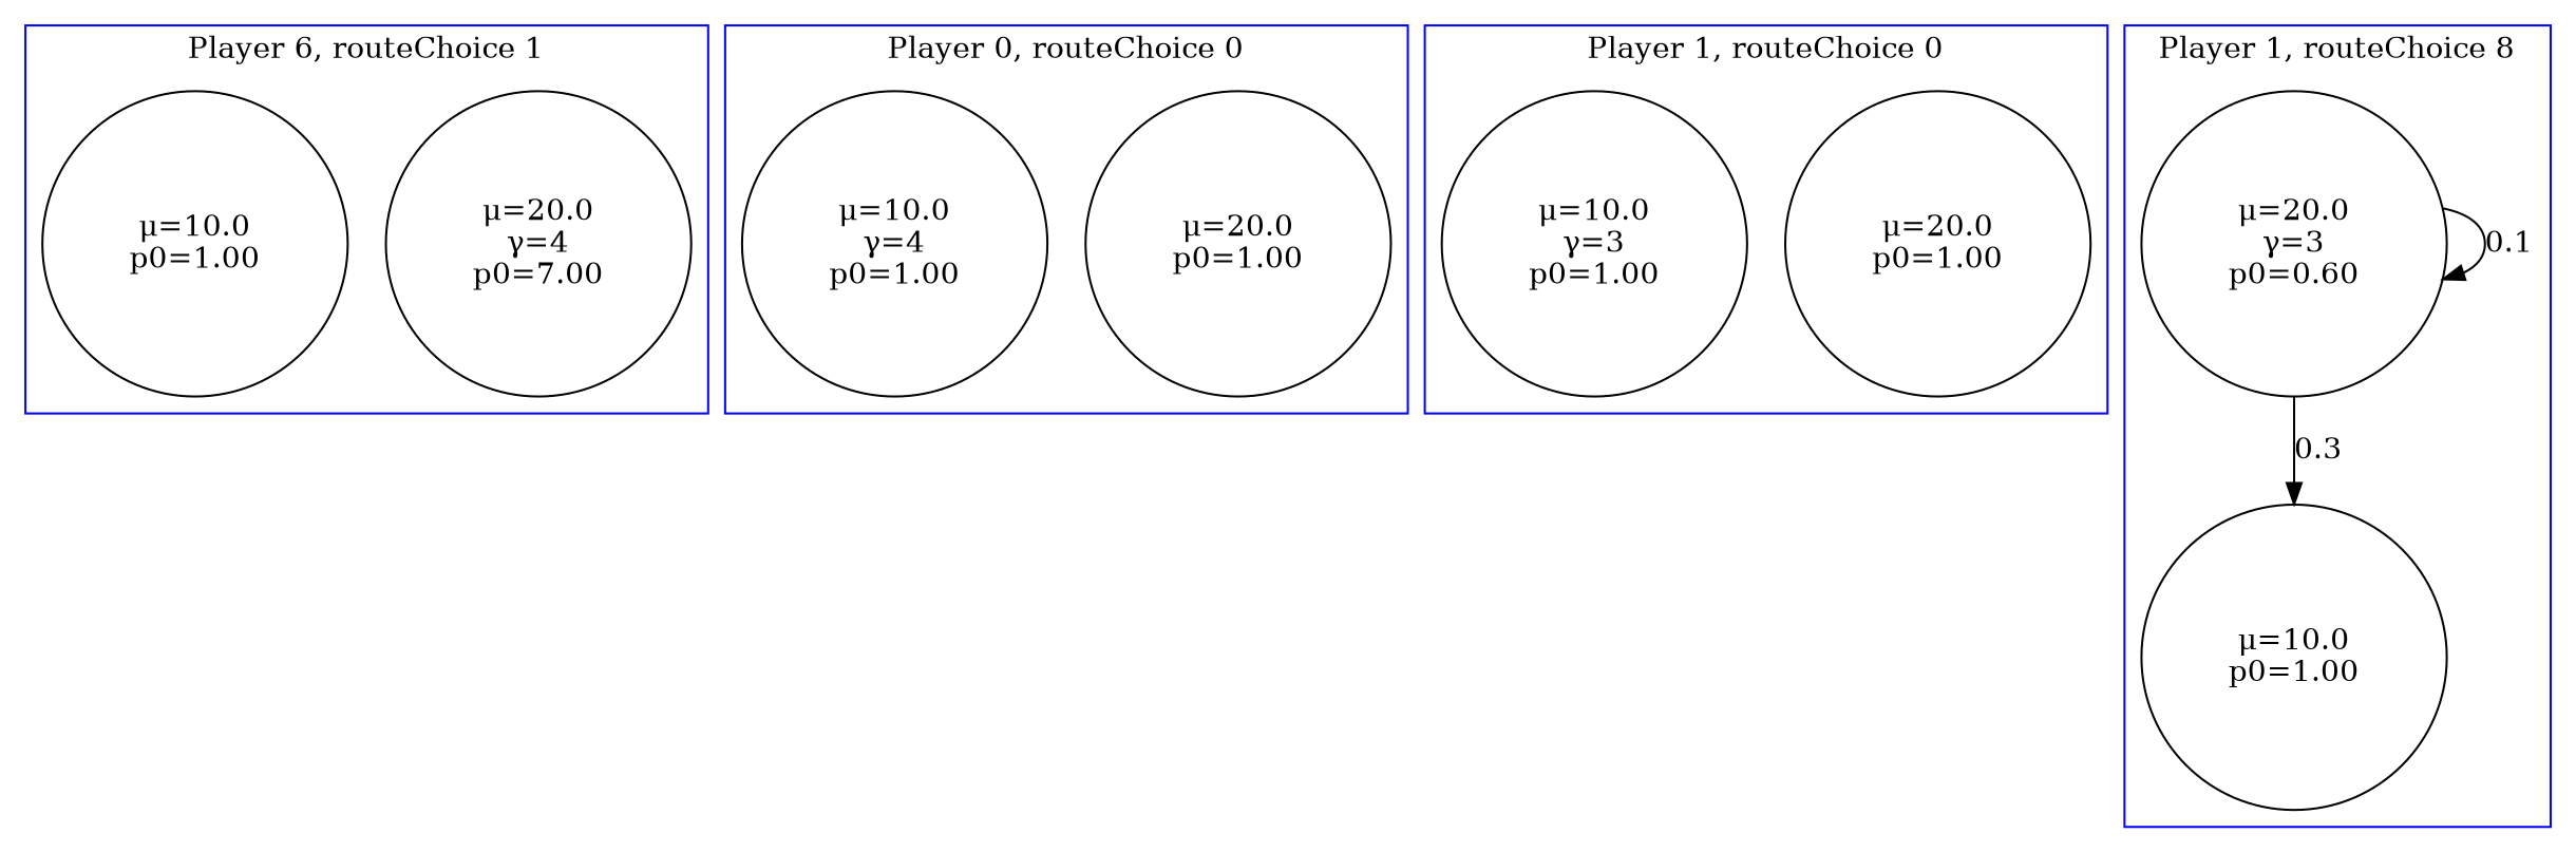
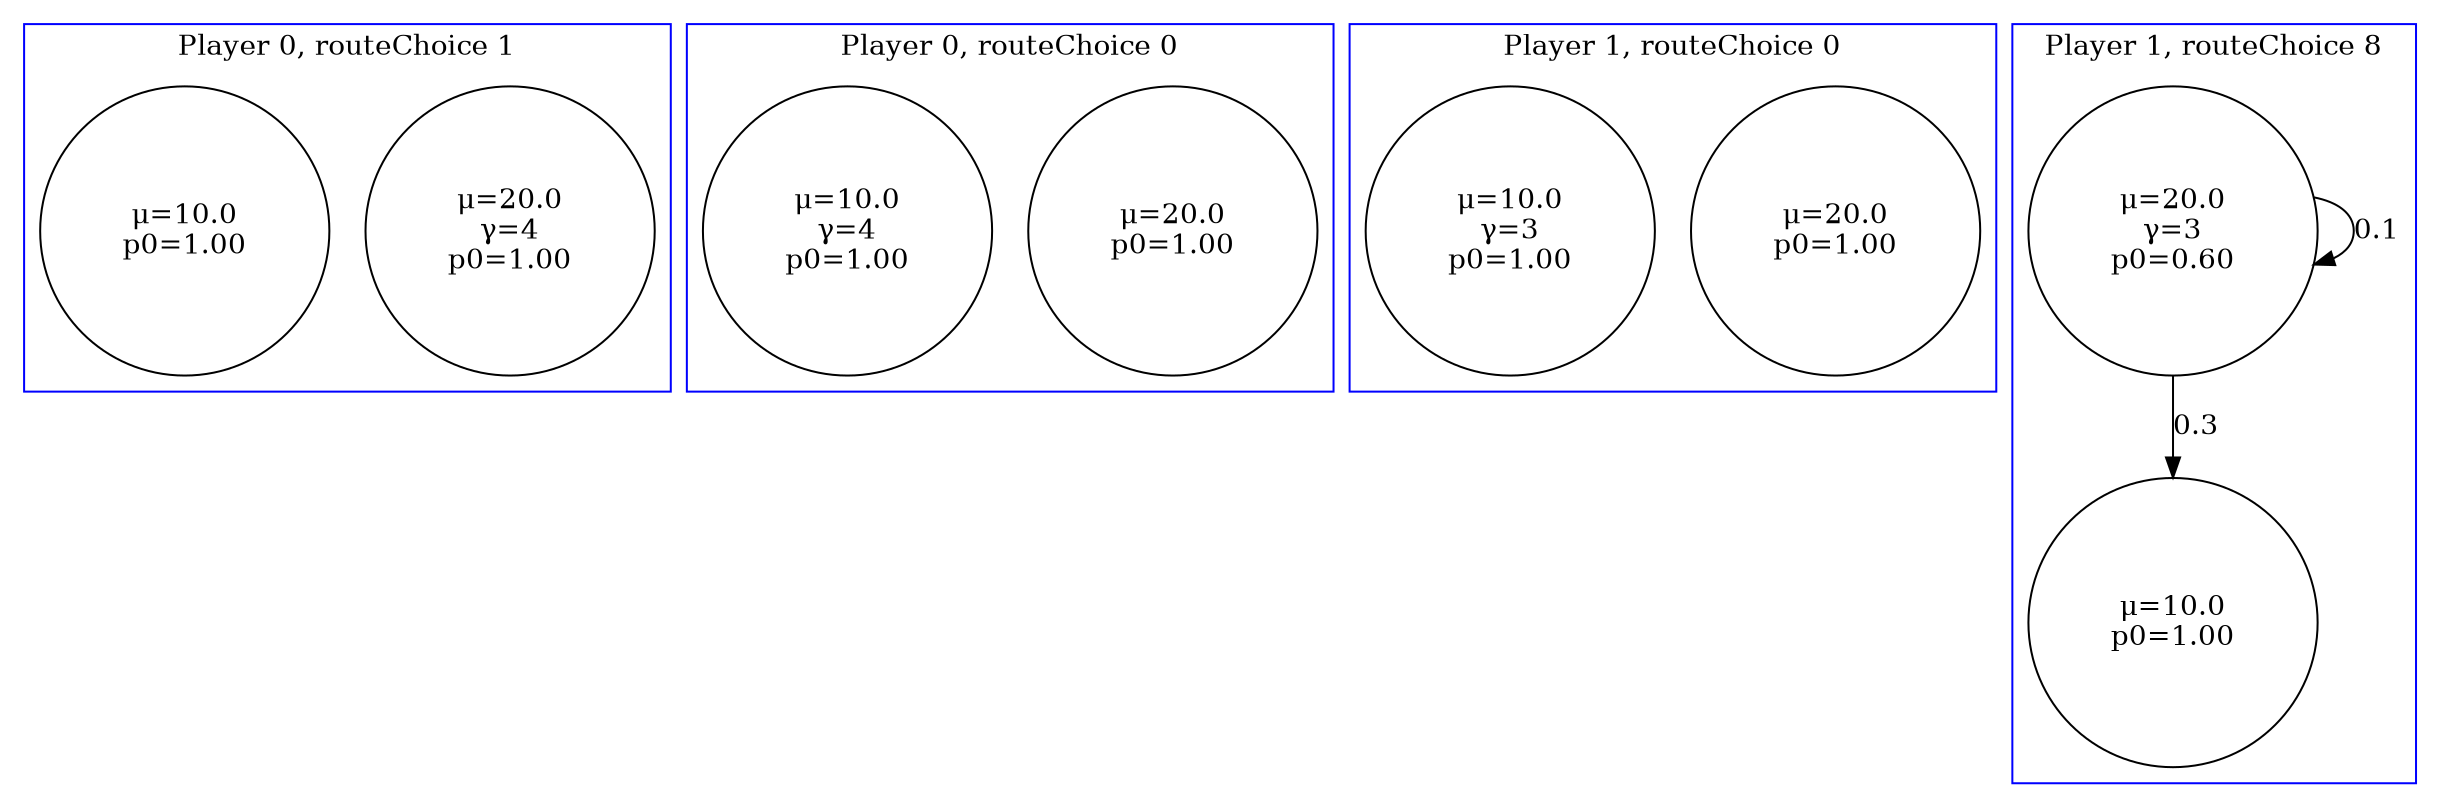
  digraph {
    node [fixedsize=true shape=circle]
-   n1 [label="μ=20.0\nγ=4\np0=7.00" width=2.0]
+   n1 [label="μ=20.0\nγ=4\np0=1.00" width=2.0]
    n2 [label="μ=10.0\np0=1.00" width=2.0]
    n3 [label="μ=20.0\np0=1.00" width=2.0]
    n4 [label="μ=10.0\nγ=4\np0=1.00" width=2.0]
    n5 [label="μ=20.0\np0=1.00" width=2.0]
    n6 [label="μ=10.0\nγ=3\np0=1.00" width=2.0]
    n7 [label="μ=20.0\nγ=3\np0=0.60" width=2.0]
    n8 [label="μ=10.0\np0=1.00" width=2.0]
    subgraph cluster_1 {
      color=blue
-     label="Player 6, routeChoice 1"
+     label="Player 0, routeChoice 1"
      n1
      n2
    }
    subgraph cluster_2 {
      color=blue
      label="Player 0, routeChoice 0"
      n3
      n4
    }
    subgraph cluster_3 {
      color=blue
      label="Player 1, routeChoice 0"
      n5
      n6
    }
    subgraph cluster_4 {
      color=blue
      label="Player 1, routeChoice 8"
      n7
      n8
    }
    n7 -> n7 [label=0.1]
    n7 -> n8 [label=0.3]
  }
